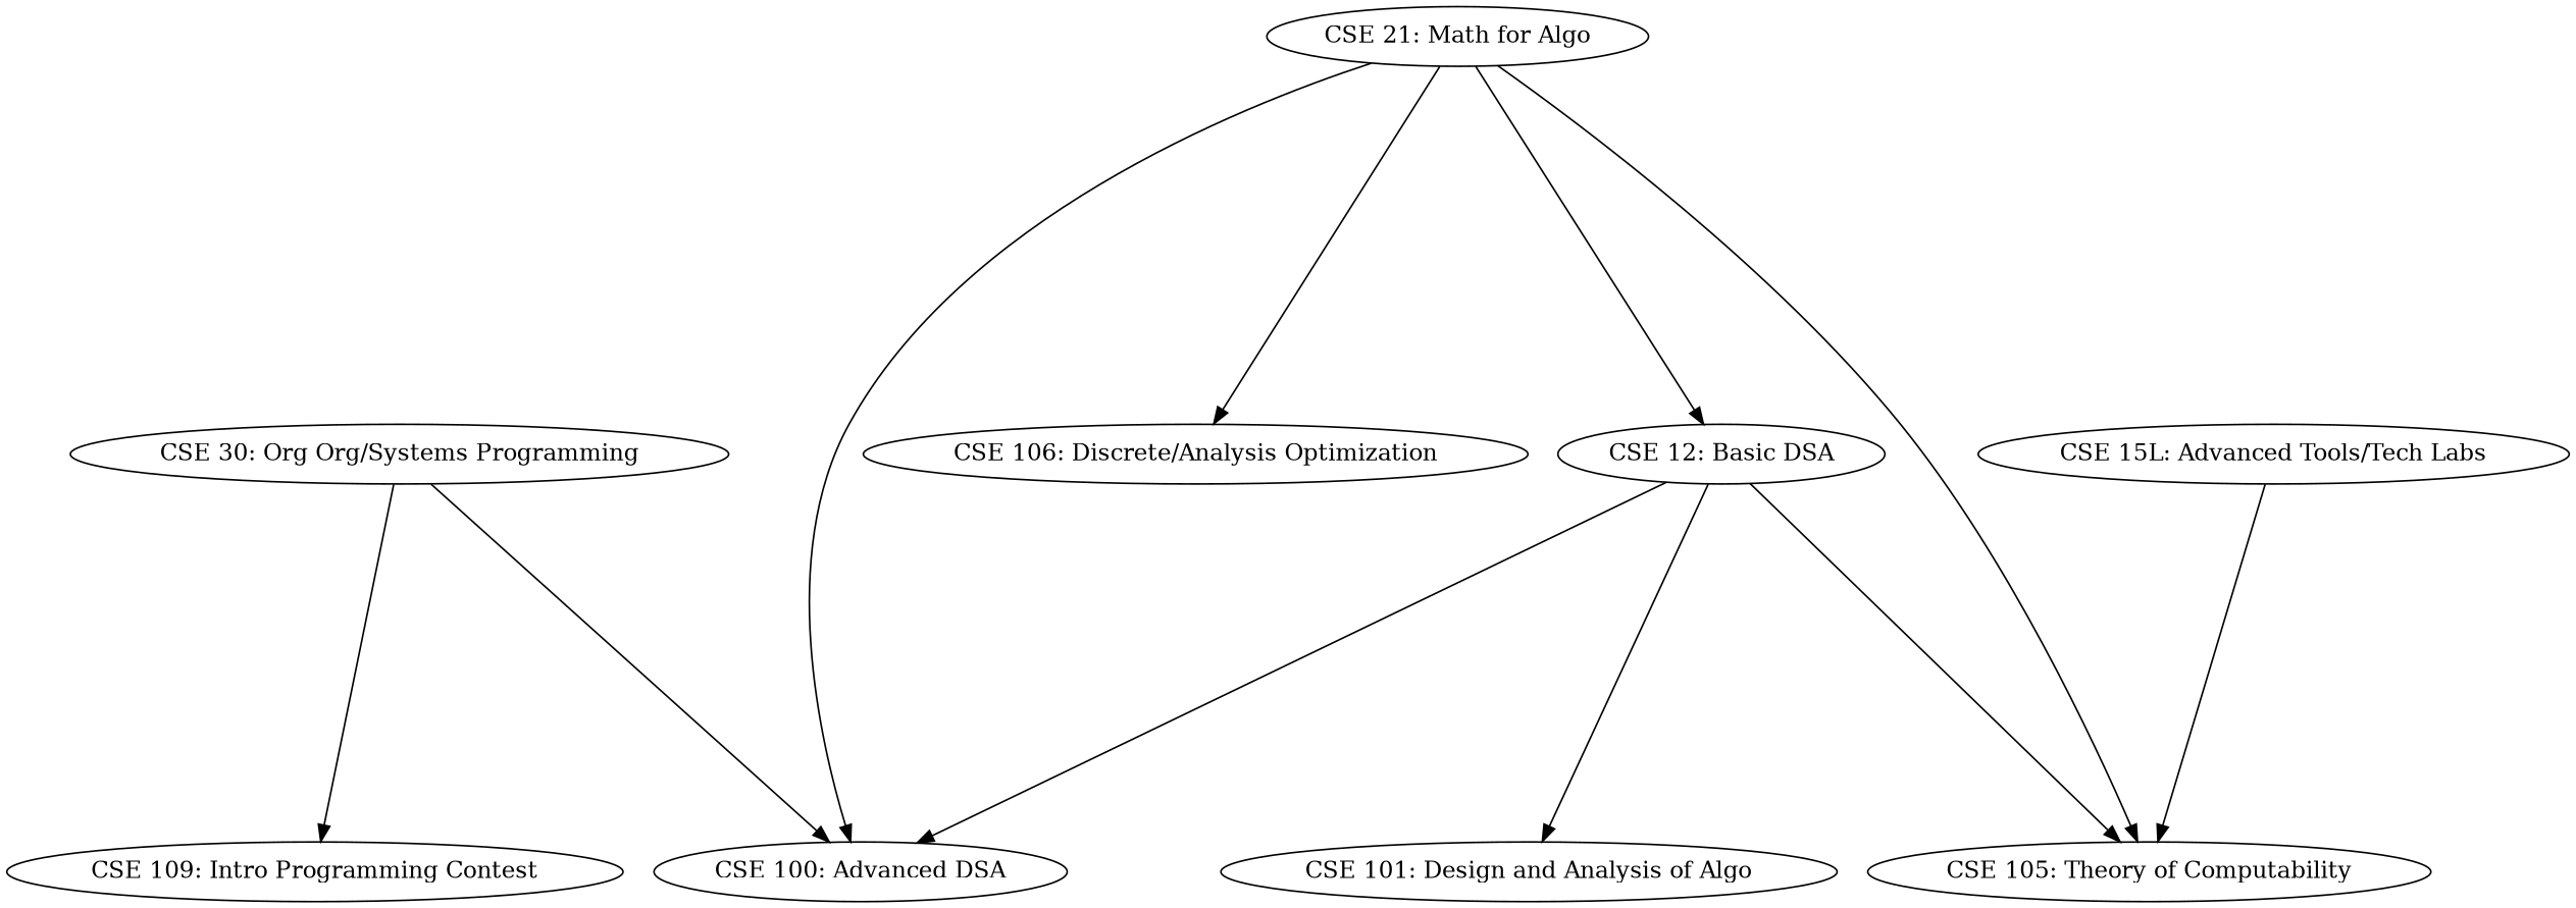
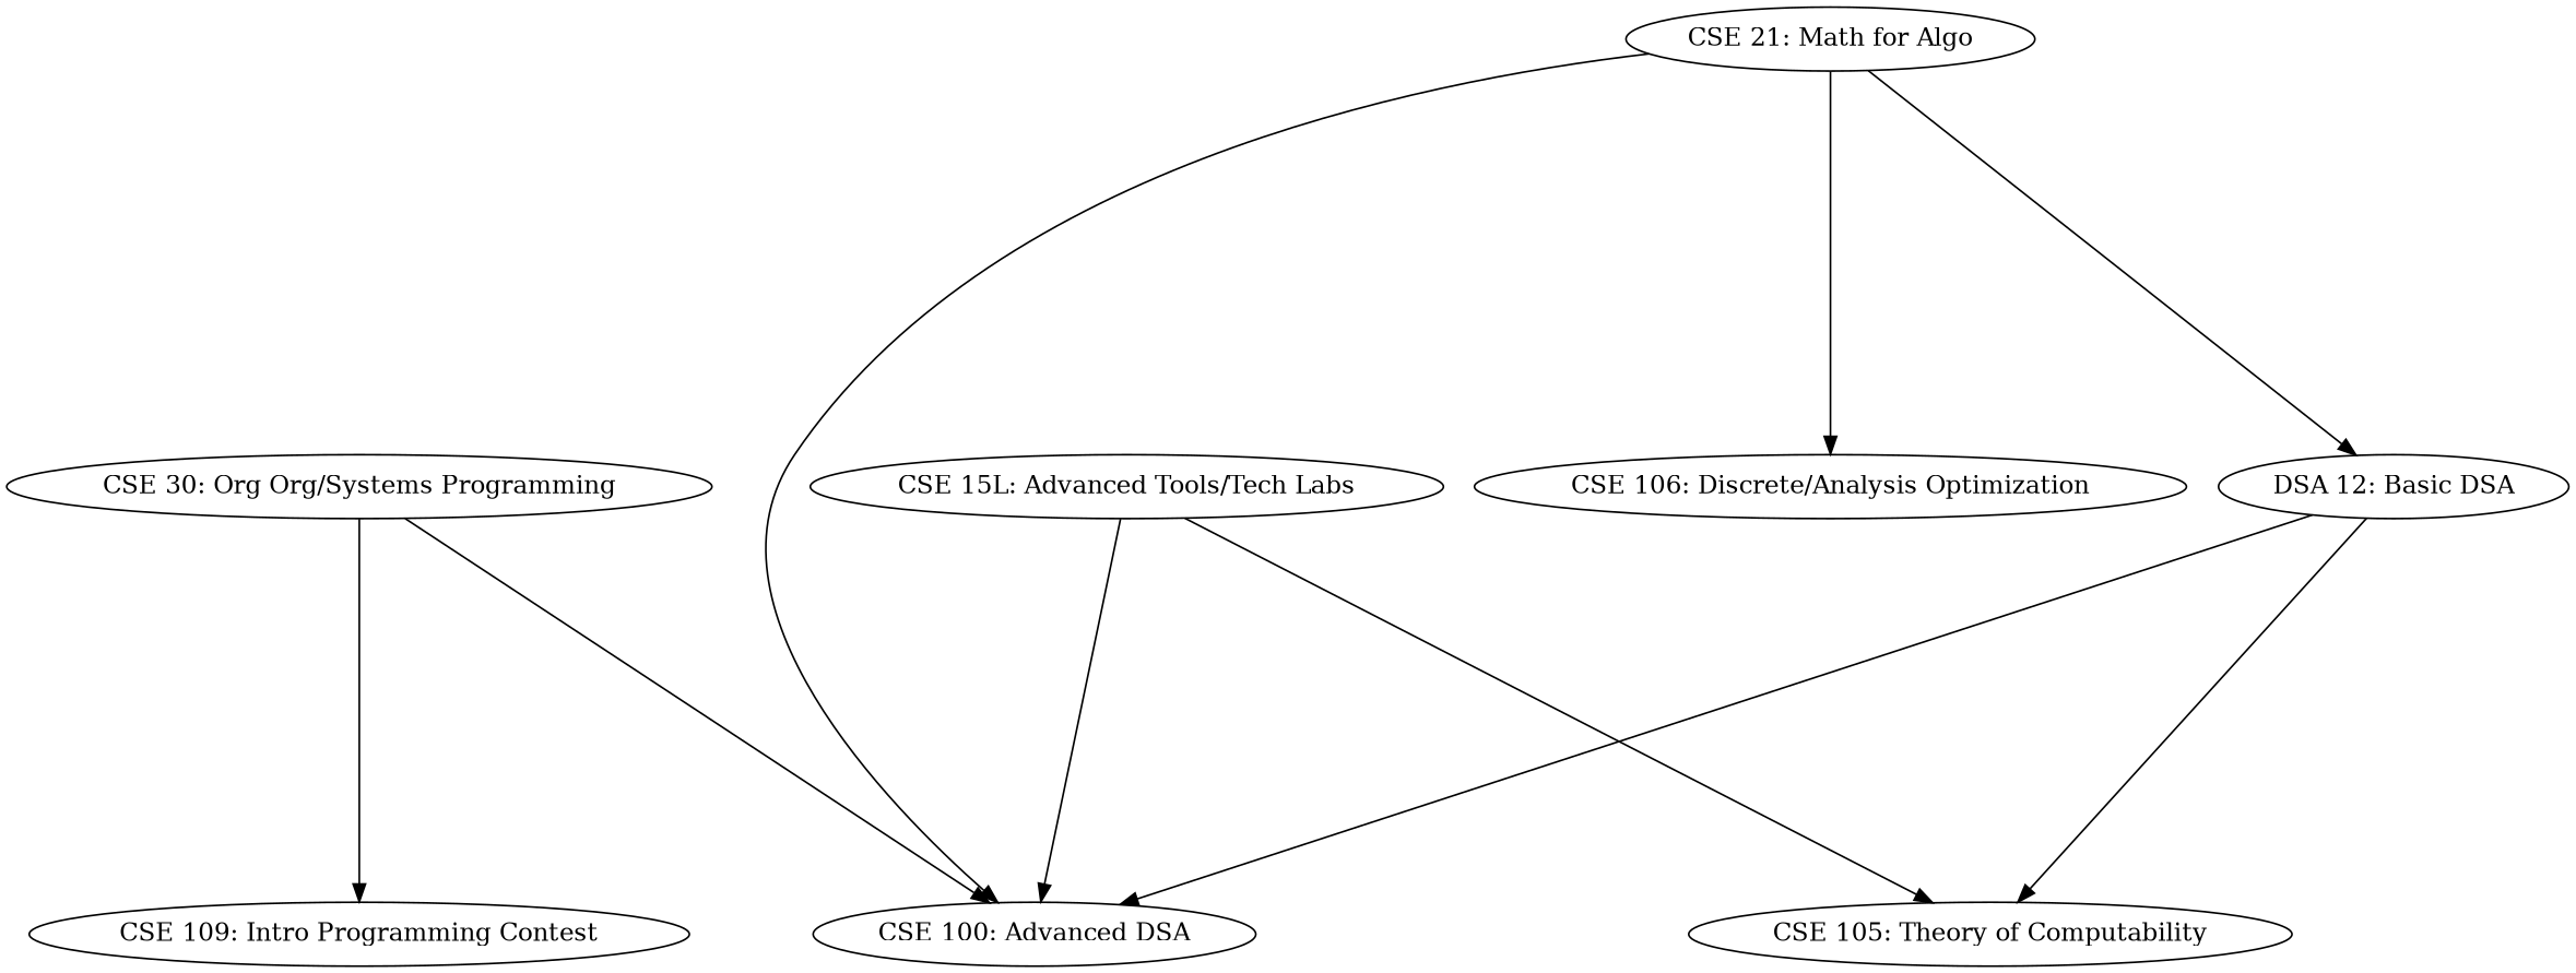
  digraph {
    ranksep=3
    "CSE 21: Math for Algo"
    "CSE 100: Advanced DSA"
    "CSE 105: Theory of Computability"
    n4 [label="CSE 106: Discrete/Analysis Optimization"]
-   "CSE 12: Basic DSA"
-   "CSE 101: Design and Analysis of Algo"
+   "CSE 12: Basic DSA" [label="DSA 12: Basic DSA"]
    n7 [label="CSE 15L: Advanced Tools/Tech Labs"]
    n8 [label="CSE 30: Org Org/Systems Programming"]
    "CSE 109: Intro Programming Contest"
    "CSE 21: Math for Algo" -> "CSE 100: Advanced DSA"
-   "CSE 21: Math for Algo" -> "CSE 105: Theory of Computability"
    "CSE 21: Math for Algo" -> n4
    "CSE 21: Math for Algo" -> "CSE 12: Basic DSA"
    "CSE 12: Basic DSA" -> "CSE 100: Advanced DSA"
    "CSE 12: Basic DSA" -> "CSE 105: Theory of Computability"
-   "CSE 12: Basic DSA" -> "CSE 101: Design and Analysis of Algo"
+   n7 -> "CSE 100: Advanced DSA"
    n7 -> "CSE 105: Theory of Computability"
    n8 -> "CSE 100: Advanced DSA"
    n8 -> "CSE 109: Intro Programming Contest"
  }
